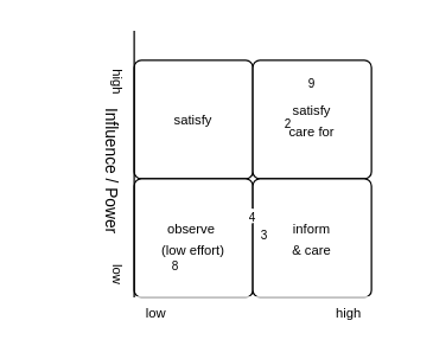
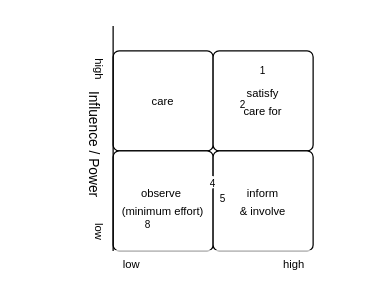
  <mxCell id="0" />
  <mxCell id="1" parent="0" />
- <mxCell id="2" value="&lt;font style=&quot;font-size: 9px; color: light-dark(rgb(0, 0, 0), rgb(0, 0, 0));&quot;&gt;satisfy&lt;/font&gt;" style="whiteSpace=wrap;html=1;aspect=fixed;fillColor=light-dark(#FFFFFF,#B3B3B3);perimeterSpacing=0;rounded=1;arcSize=6;" parent="1" vertex="1"><mxGeometry x="90" y="40" width="80" height="80" as="geometry" /></mxCell>
+ <mxCell id="2" value="&lt;font style=&quot;font-size: 9px; color: light-dark(rgb(0, 0, 0), rgb(0, 0, 0));&quot;&gt;care&lt;/font&gt;" style="whiteSpace=wrap;html=1;aspect=fixed;fillColor=light-dark(#FFFFFF,#B3B3B3);perimeterSpacing=0;rounded=1;arcSize=6;" parent="1" vertex="1"><mxGeometry x="90" y="40" width="80" height="80" as="geometry" /></mxCell>
  <mxCell id="3" value="&lt;font style=&quot;font-size: 9px;&quot;&gt;satisfy&lt;/font&gt;&lt;div&gt;&lt;span style=&quot;font-size: 9px; background-color: transparent; color: light-dark(rgb(0, 0, 0), rgb(255, 255, 255));&quot;&gt;care for&lt;/span&gt;&lt;/div&gt;" style="whiteSpace=wrap;html=1;aspect=fixed;fillColor=light-dark(#FFFFFF,#999999);rounded=1;arcSize=6;" parent="1" vertex="1"><mxGeometry x="170" y="40" width="80" height="80" as="geometry" /></mxCell>
- <mxCell id="4" value="&lt;font style=&quot;font-size: 9px; color: light-dark(rgb(0, 0, 0), rgb(0, 0, 0));&quot;&gt;observe&amp;nbsp;&lt;/font&gt;&lt;div&gt;&lt;font style=&quot;font-size: 9px; color: light-dark(rgb(0, 0, 0), rgb(0, 0, 0));&quot;&gt;(low effort)&lt;/font&gt;&lt;/div&gt;" style="whiteSpace=wrap;html=1;aspect=fixed;fillColor=light-dark(#FFFFFF,#E6E6E6);rounded=1;arcSize=6;" parent="1" vertex="1"><mxGeometry x="90" y="120" width="80" height="80" as="geometry" /></mxCell>
- <mxCell id="5" value="&lt;font style=&quot;font-size: 9px; color: light-dark(rgb(0, 0, 0), rgb(0, 0, 0));&quot;&gt;inform&lt;/font&gt;&lt;div&gt;&lt;span style=&quot;font-size: 9px; background-color: transparent;&quot;&gt;&lt;font style=&quot;color: light-dark(rgb(0, 0, 0), rgb(0, 0, 0));&quot;&gt;&amp;amp; care&lt;/font&gt;&lt;/span&gt;&lt;/div&gt;" style="whiteSpace=wrap;html=1;aspect=fixed;fillColor=light-dark(#FFFFFF,#B3B3B3);rounded=1;arcSize=6;" parent="1" vertex="1"><mxGeometry x="170" y="120" width="80" height="80" as="geometry" /></mxCell>
+ <mxCell id="4" value="&lt;font style=&quot;font-size: 9px; color: light-dark(rgb(0, 0, 0), rgb(0, 0, 0));&quot;&gt;observe&amp;nbsp;&lt;/font&gt;&lt;div&gt;&lt;font style=&quot;font-size: 9px; color: light-dark(rgb(0, 0, 0), rgb(0, 0, 0));&quot;&gt;(minimum effort)&lt;/font&gt;&lt;/div&gt;" style="whiteSpace=wrap;html=1;aspect=fixed;fillColor=light-dark(#FFFFFF,#E6E6E6);rounded=1;arcSize=6;" parent="1" vertex="1"><mxGeometry x="90" y="120" width="80" height="80" as="geometry" /></mxCell>
+ <mxCell id="5" value="&lt;font style=&quot;font-size: 9px; color: light-dark(rgb(0, 0, 0), rgb(0, 0, 0));&quot;&gt;inform&lt;/font&gt;&lt;div&gt;&lt;span style=&quot;font-size: 9px; background-color: transparent;&quot;&gt;&lt;font style=&quot;color: light-dark(rgb(0, 0, 0), rgb(0, 0, 0));&quot;&gt;&amp;amp; involve&lt;/font&gt;&lt;/span&gt;&lt;/div&gt;" style="whiteSpace=wrap;html=1;aspect=fixed;fillColor=light-dark(#FFFFFF,#B3B3B3);rounded=1;arcSize=6;" parent="1" vertex="1"><mxGeometry x="170" y="120" width="80" height="80" as="geometry" /></mxCell>
  <mxCell id="6" value="" style="endArrow=none;html=1;rounded=0;exitX=0;exitY=1;exitDx=0;exitDy=0;strokeColor=light-dark(#FFFFFF,#FFFFFF);" parent="1" source="4" edge="1"><mxGeometry width="50" height="50" relative="1" as="geometry"><mxPoint x="290" y="190" as="sourcePoint" /><mxPoint x="270" y="200" as="targetPoint" /></mxGeometry></mxCell>
  <mxCell id="7" value="" style="endArrow=none;html=1;rounded=0;strokeColor=light-dark(#000000,#FFFFFF);exitX=0;exitY=1;exitDx=0;exitDy=0;" parent="1" source="4" edge="1"><mxGeometry width="50" height="50" relative="1" as="geometry"><mxPoint x="450" y="290" as="sourcePoint" /><mxPoint x="90" y="20" as="targetPoint" /></mxGeometry></mxCell>
  <mxCell id="8" value="&lt;font style=&quot;font-size: 11px;&quot;&gt;Influence / Power&lt;/font&gt;" style="text;html=1;whiteSpace=wrap;strokeColor=none;fillColor=none;align=center;verticalAlign=middle;rounded=0;rotation=90;" parent="1" vertex="1"><mxGeometry x="20" y="100" width="110" height="30" as="geometry" /></mxCell>
  <mxCell id="9" value="&lt;font style=&quot;font-size: 9px;&quot;&gt;high&lt;/font&gt;" style="text;html=1;whiteSpace=wrap;strokeColor=none;fillColor=none;align=center;verticalAlign=middle;rounded=0;" parent="1" vertex="1"><mxGeometry x="220" y="200" width="30" height="20" as="geometry" /></mxCell>
  <mxCell id="10" value="&lt;font style=&quot;font-size: 9px;&quot;&gt;low&lt;/font&gt;" style="text;html=1;whiteSpace=wrap;strokeColor=none;fillColor=none;align=center;verticalAlign=middle;rounded=0;" parent="1" vertex="1"><mxGeometry x="90" y="200" width="30" height="20" as="geometry" /></mxCell>
  <mxCell id="11" value="&lt;font style=&quot;font-size: 9px;&quot;&gt;low&lt;/font&gt;" style="text;html=1;whiteSpace=wrap;strokeColor=none;fillColor=none;align=center;verticalAlign=middle;rounded=0;rotation=90;" parent="1" vertex="1"><mxGeometry x="65" y="175" width="30" height="20" as="geometry" /></mxCell>
  <mxCell id="12" value="&lt;font style=&quot;font-size: 9px;&quot;&gt;high&lt;/font&gt;" style="text;html=1;whiteSpace=wrap;strokeColor=none;fillColor=none;align=center;verticalAlign=middle;rounded=0;rotation=90;" parent="1" vertex="1"><mxGeometry x="65" y="45" width="30" height="20" as="geometry" /></mxCell>
- <mxCell id="13" value="&lt;font style=&quot;font-size: 8px;&quot;&gt;9&lt;/font&gt;" style="text;html=1;whiteSpace=wrap;strokeColor=none;fillColor=default;align=center;verticalAlign=middle;rounded=1;arcSize=50100;" vertex="1" parent="1"><mxGeometry x="204.5" y="50" width="10" height="10" as="geometry" /></mxCell>
+ <mxCell id="13" value="&lt;font style=&quot;font-size: 8px;&quot;&gt;1&lt;/font&gt;" style="text;html=1;whiteSpace=wrap;strokeColor=none;fillColor=default;align=center;verticalAlign=middle;rounded=1;arcSize=50100;" vertex="1" parent="1"><mxGeometry x="204.5" y="50" width="10" height="10" as="geometry" /></mxCell>
  <mxCell id="14" value="&lt;font style=&quot;font-size: 8px;&quot;&gt;2&lt;/font&gt;" style="text;html=1;whiteSpace=wrap;strokeColor=none;fillColor=default;align=center;verticalAlign=middle;rounded=1;arcSize=50100;" vertex="1" parent="1"><mxGeometry x="189" y="77" width="10" height="10" as="geometry" /></mxCell>
  <mxCell id="15" value="&lt;font style=&quot;font-size: 8px;&quot;&gt;4&lt;/font&gt;" style="text;html=1;whiteSpace=wrap;strokeColor=none;fillColor=default;align=center;verticalAlign=middle;rounded=1;arcSize=50100;" vertex="1" parent="1"><mxGeometry x="164.5" y="140" width="10" height="10" as="geometry" /></mxCell>
- <mxCell id="16" value="&lt;font style=&quot;font-size: 8px;&quot;&gt;3&lt;/font&gt;" style="text;html=1;whiteSpace=wrap;strokeColor=none;fillColor=default;align=center;verticalAlign=middle;rounded=1;arcSize=50100;" vertex="1" parent="1"><mxGeometry x="173" y="152" width="10" height="10" as="geometry" /></mxCell>
+ <mxCell id="16" value="&lt;font style=&quot;font-size: 8px;&quot;&gt;5&lt;/font&gt;" style="text;html=1;whiteSpace=wrap;strokeColor=none;fillColor=default;align=center;verticalAlign=middle;rounded=1;arcSize=50100;" vertex="1" parent="1"><mxGeometry x="173" y="152" width="10" height="10" as="geometry" /></mxCell>
  <mxCell id="17" value="&lt;font style=&quot;font-size: 8px;&quot;&gt;8&lt;/font&gt;" style="text;html=1;whiteSpace=wrap;strokeColor=none;fillColor=default;align=center;verticalAlign=middle;rounded=1;arcSize=50100;" vertex="1" parent="1"><mxGeometry x="113" y="173" width="10" height="10" as="geometry" /></mxCell>
